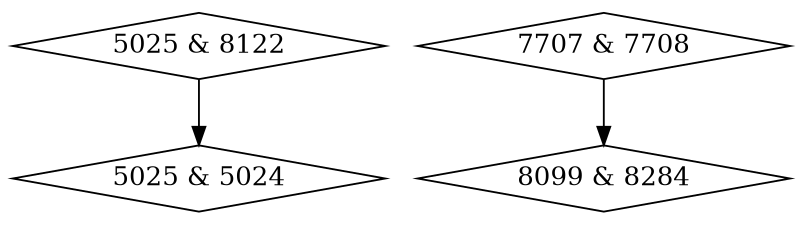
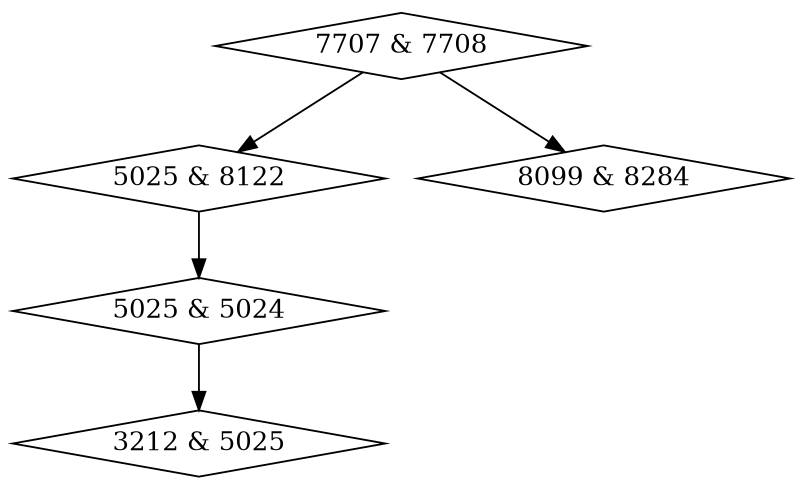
  digraph {
    node [shape=diamond]
+   n1 [label="3212 & 5025"]
    n2 [label="5025 & 5024"]
    n3 [label="5025 & 8122"]
    n4 [label="7707 & 7708"]
    n5 [label="8099 & 8284"]
+   n2 -> n1
    n3 -> n2
+   n4 -> n3
    n4 -> n5
  }
